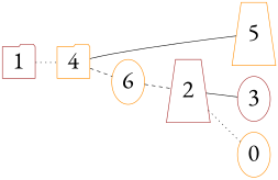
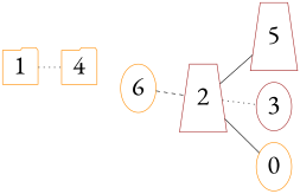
  graph {
    fontname="EB Garamond"
    rankdir=LR
    node [color=darkorange fillcolor=white fontcolor=black fontname="EB Garamond" fontsize=40 shape=ellipse style=filled]
    edge [fontname="EB Garamond" style=dotted]
-   1 [color=brown shape=folder]
+   1 [shape=folder]
    4 [shape=folder]
    2 [color=brown shape=trapezium]
    3 [color=brown]
    0
-   5 [shape=trapezium]
+   5 [color=brown shape=trapezium]
    6
    1 -- 4
-   4 -- 5 [style=solid]
-   4 -- 6 [style=dashed]
-   2 -- 3 [style=solid]
-   2 -- 0
+   2 -- 5 [style=solid]
+   2 -- 3
+   2 -- 0 [style=solid]
    6 -- 2 [style=dashed]
  }
